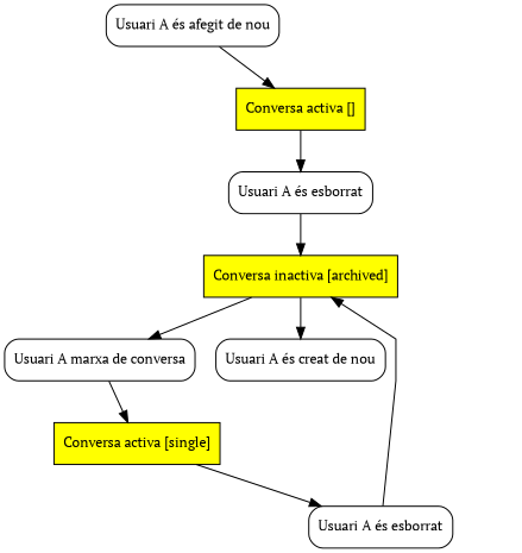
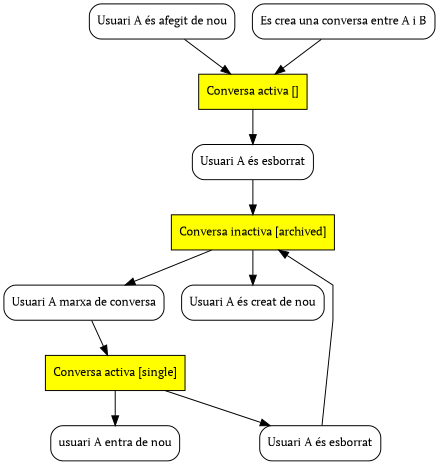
  digraph {
    fontname="PT Serif"
    fontsize=18
    labelloc=top
    splines=polyline
    node [fontname="PT Serif" fontsize=12 shape=box style=rounded]
    edge [fontname="PT Serif"]
    n1 [fillcolor=yellow label="Conversa activa []" style=filled]
    n2 [label="Usuari A és esborrat"]
    n3 [label="Usuari A marxa de conversa"]
    n4 [fillcolor=yellow label="Conversa activa [single]" style=filled]
    n5 [fillcolor=yellow label="Conversa inactiva [archived]" style=filled]
+   n6 [label="usuari A entra de nou"]
    n7 [label="Usuari A és esborrat"]
    n8 [label="Usuari A és afegit de nou"]
    n9 [label="Usuari A és creat de nou"]
+   n10 [label="Es crea una conversa entre A i B"]
    n1 -> n2
    n2 -> n5
    n3 -> n4
+   n4 -> n6
    n4 -> n7
    n5 -> n3
    n5 -> n9
    n7 -> n5
    n8 -> n1
+   n10 -> n1
  }
